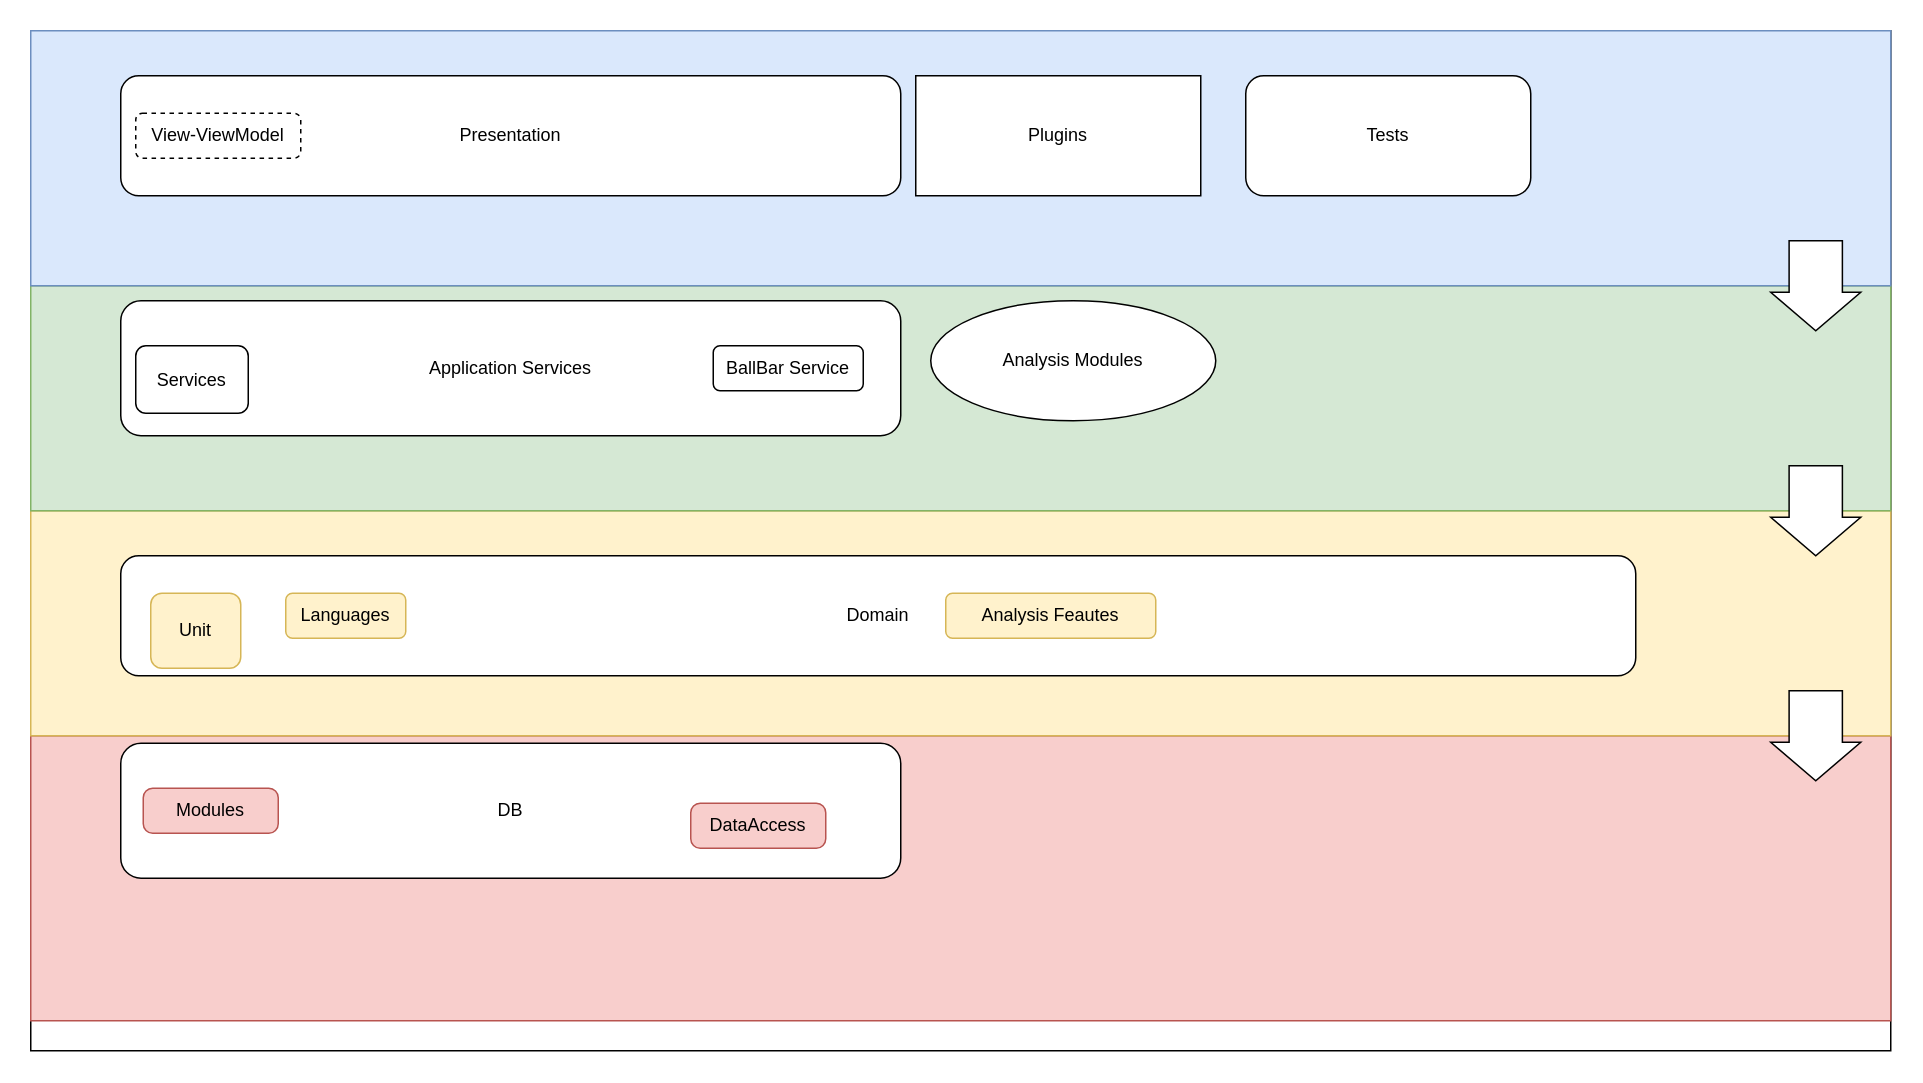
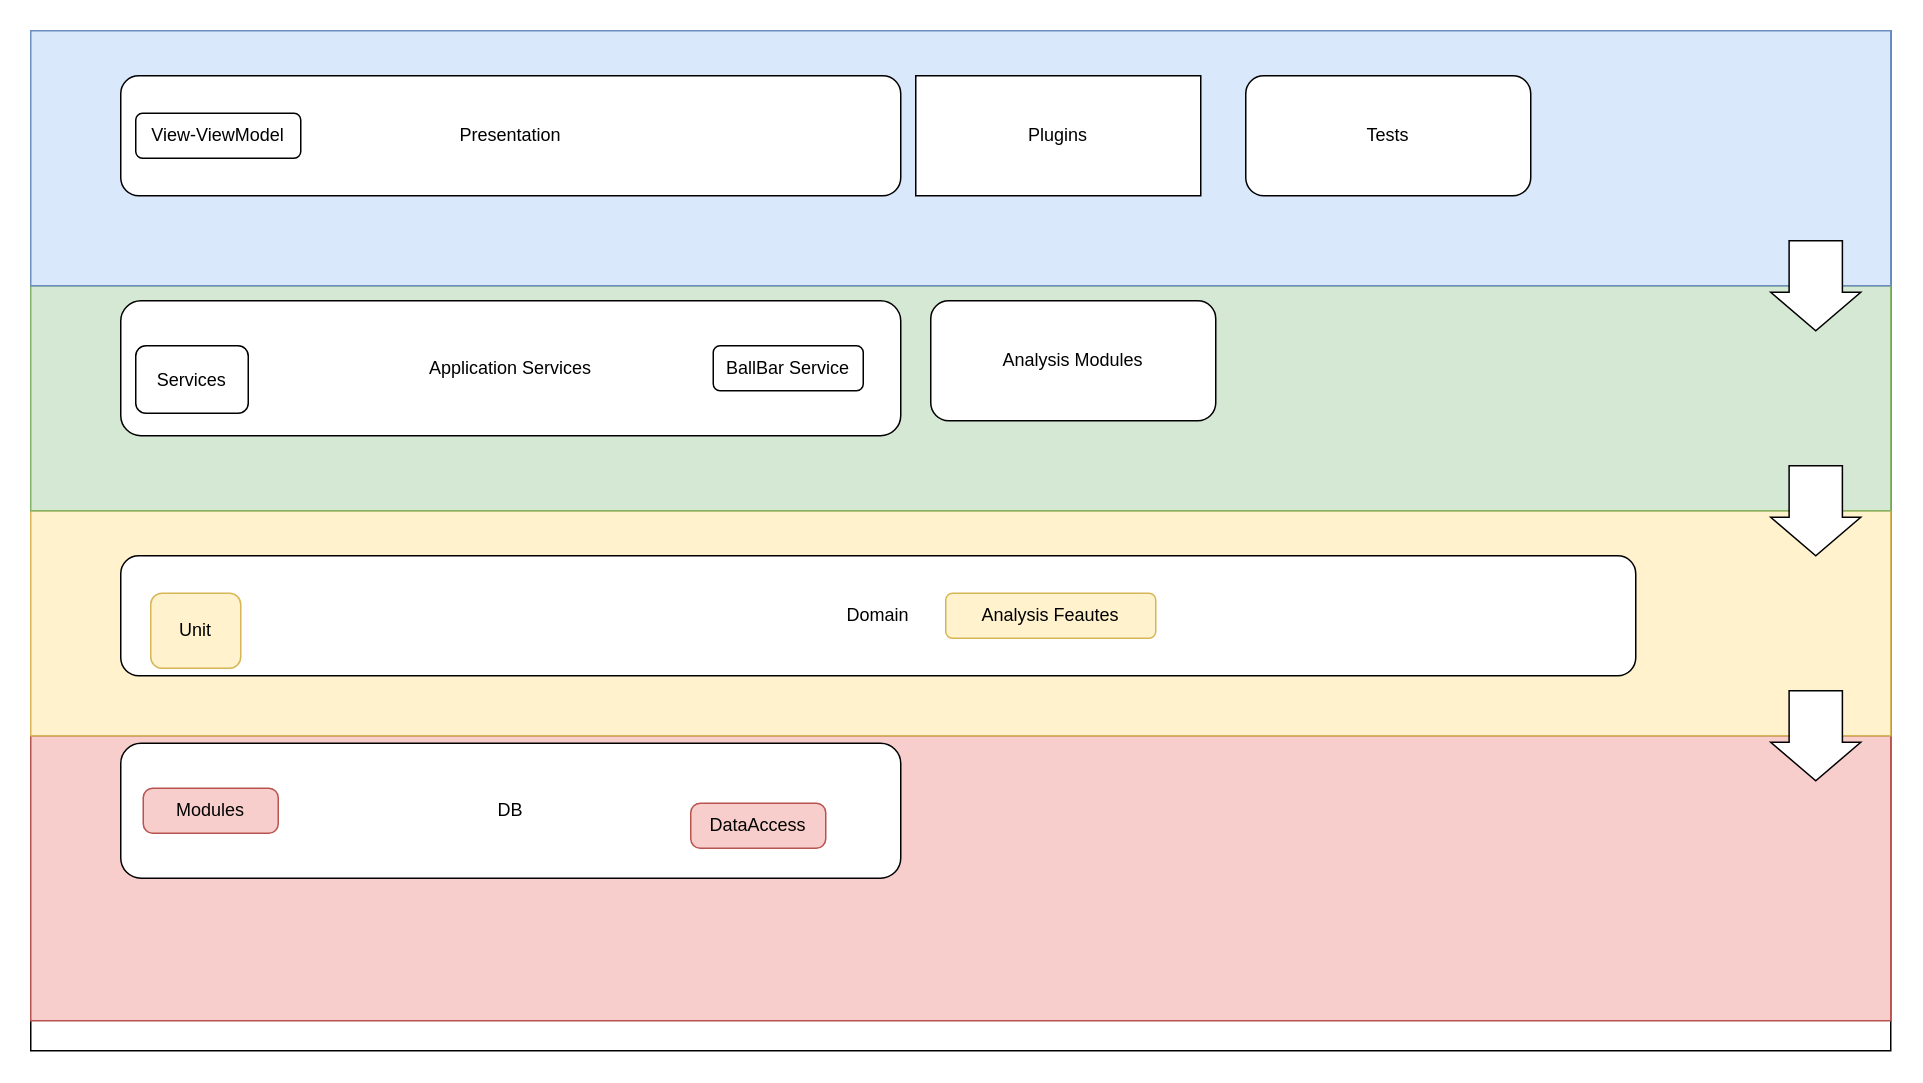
  <mxCell id="0" />
  <mxCell id="1" parent="0" />
  <mxCell id="2" value="" style="group" vertex="1" connectable="0" parent="1"><mxGeometry x="20" y="20" width="1240" height="680" as="geometry" /></mxCell>
  <mxCell id="3" value="" style="rounded=0;whiteSpace=wrap;html=1;" vertex="1" parent="2"><mxGeometry width="1240" height="680" as="geometry" /></mxCell>
  <mxCell id="4" value="" style="rounded=0;whiteSpace=wrap;html=1;fillColor=#f8cecc;strokeColor=#b85450;" vertex="1" parent="2"><mxGeometry y="470" width="1240" height="190" as="geometry" /></mxCell>
  <mxCell id="5" value="" style="rounded=0;whiteSpace=wrap;html=1;fillColor=#fff2cc;strokeColor=#d6b656;" vertex="1" parent="2"><mxGeometry y="320" width="1240" height="150" as="geometry" /></mxCell>
  <mxCell id="6" value="" style="group" vertex="1" connectable="0" parent="2"><mxGeometry width="1240" height="350" as="geometry" /></mxCell>
  <mxCell id="7" value="" style="rounded=0;whiteSpace=wrap;html=1;fillColor=#d5e8d4;strokeColor=#82b366;" vertex="1" parent="6"><mxGeometry y="170" width="1240" height="150" as="geometry" /></mxCell>
  <mxCell id="8" value="" style="rounded=0;whiteSpace=wrap;html=1;fillColor=#dae8fc;strokeColor=#6c8ebf;" vertex="1" parent="6"><mxGeometry width="1240" height="170" as="geometry" /></mxCell>
  <mxCell id="9" value="Plugins" style="whiteSpace=wrap;html=1;rounded=0;" vertex="1" parent="6"><mxGeometry x="590" y="30" width="190" height="80" as="geometry" /></mxCell>
  <mxCell id="10" value="Tests" style="rounded=1;whiteSpace=wrap;html=1;" vertex="1" parent="6"><mxGeometry x="810" y="30" width="190" height="80" as="geometry" /></mxCell>
- <mxCell id="11" value="Analysis Modules" style="ellipse;whiteSpace=wrap;html=1;" vertex="1" parent="6"><mxGeometry x="600" y="180" width="190" height="80" as="geometry" /></mxCell>
+ <mxCell id="11" value="Analysis Modules" style="rounded=1;whiteSpace=wrap;html=1;" vertex="1" parent="6"><mxGeometry x="600" y="180" width="190" height="80" as="geometry" /></mxCell>
  <mxCell id="12" value="" style="shape=singleArrow;direction=south;whiteSpace=wrap;html=1;arrowWidth=0.592;arrowSize=0.427;" vertex="1" parent="6"><mxGeometry x="1160" y="140" width="60" height="60" as="geometry" /></mxCell>
  <mxCell id="13" value="" style="shape=singleArrow;direction=south;whiteSpace=wrap;html=1;arrowWidth=0.592;arrowSize=0.427;" vertex="1" parent="6"><mxGeometry x="1160" y="290" width="60" height="60" as="geometry" /></mxCell>
  <mxCell id="14" value="Domain" style="rounded=1;whiteSpace=wrap;html=1;" parent="2" vertex="1"><mxGeometry x="60" y="350" width="1010" height="80" as="geometry" /></mxCell>
  <mxCell id="15" value="Unit" style="rounded=1;whiteSpace=wrap;html=1;fillColor=#fff2cc;strokeColor=#d6b656;" vertex="1" parent="2"><mxGeometry x="80" y="375" width="60" height="50" as="geometry" /></mxCell>
- <mxCell id="16" value="Languages" style="rounded=1;whiteSpace=wrap;html=1;fillColor=#fff2cc;strokeColor=#d6b656;" vertex="1" parent="2"><mxGeometry x="170" y="375" width="80" height="30" as="geometry" /></mxCell>
  <mxCell id="17" value="Analysis Feautes" style="rounded=1;whiteSpace=wrap;html=1;fillColor=#fff2cc;strokeColor=#d6b656;" vertex="1" parent="2"><mxGeometry x="610" y="375" width="140" height="30" as="geometry" /></mxCell>
  <mxCell id="18" value="" style="shape=singleArrow;direction=south;whiteSpace=wrap;html=1;arrowWidth=0.592;arrowSize=0.427;" vertex="1" parent="2"><mxGeometry x="1160" y="440" width="60" height="60" as="geometry" /></mxCell>
  <mxCell id="19" value="Presentation" style="rounded=1;whiteSpace=wrap;html=1;" parent="1" vertex="1"><mxGeometry x="80" y="50" width="520" height="80" as="geometry" /></mxCell>
  <mxCell id="20" value="Application Services" style="rounded=1;whiteSpace=wrap;html=1;" parent="1" vertex="1"><mxGeometry x="80" y="200" width="520" height="90" as="geometry" /></mxCell>
  <mxCell id="21" value="DB" style="rounded=1;whiteSpace=wrap;html=1;" parent="1" vertex="1"><mxGeometry x="80" y="495" width="520" height="90" as="geometry" /></mxCell>
- <mxCell id="22" value="View-ViewModel" style="rounded=1;whiteSpace=wrap;html=1;dashed=1;" parent="1" vertex="1"><mxGeometry x="90" y="75" width="110" height="30" as="geometry" /></mxCell>
+ <mxCell id="22" value="View-ViewModel" style="rounded=1;whiteSpace=wrap;html=1;" parent="1" vertex="1"><mxGeometry x="90" y="75" width="110" height="30" as="geometry" /></mxCell>
  <mxCell id="23" value="Services" style="rounded=1;whiteSpace=wrap;html=1;" parent="1" vertex="1"><mxGeometry x="90" y="230" width="75" height="45" as="geometry" /></mxCell>
  <mxCell id="24" value="Modules" style="rounded=1;whiteSpace=wrap;html=1;arcSize=21;fillColor=#f8cecc;strokeColor=#b85450;" parent="1" vertex="1"><mxGeometry x="95" y="525" width="90" height="30" as="geometry" /></mxCell>
  <mxCell id="25" value="DataAccess" style="rounded=1;whiteSpace=wrap;html=1;arcSize=21;fillColor=#f8cecc;strokeColor=#b85450;" parent="1" vertex="1"><mxGeometry x="460" y="535" width="90" height="30" as="geometry" /></mxCell>
  <mxCell id="26" value="BallBar Service" style="rounded=1;whiteSpace=wrap;html=1;" vertex="1" parent="1"><mxGeometry x="475" y="230" width="100" height="30" as="geometry" /></mxCell>
